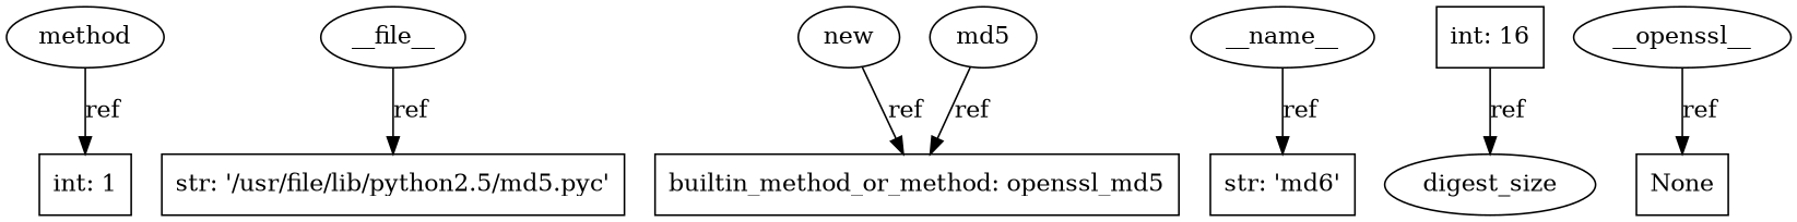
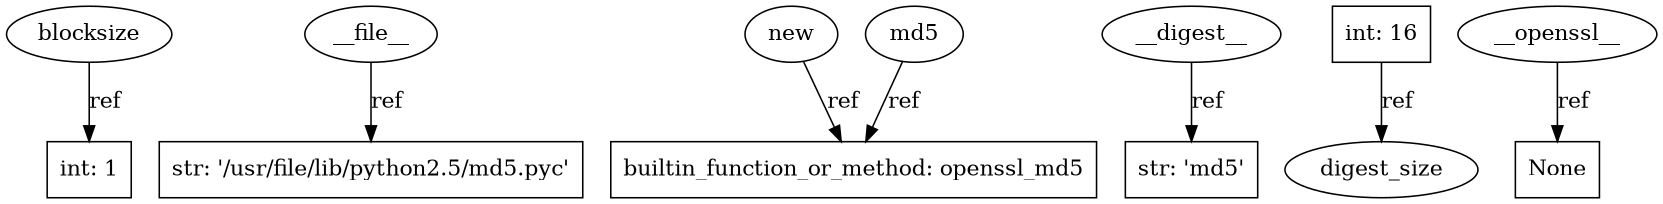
  digraph {
    node [shape=ellipse]
-   n1 [label=method]
+   n1 [label=blocksize]
    n2 [label="int: 1" shape=box]
    n3 [label=__file__]
    n4 [label="str: '/usr/file/lib/python2.5/md5.pyc'" shape=box]
    n5 [label=new]
-   n6 [label="builtin_method_or_method: openssl_md5" shape=box]
-   n7 [label=__name__]
-   n8 [label="str: 'md6'" shape=box]
+   n6 [label="builtin_function_or_method: openssl_md5" shape=box]
+   n7 [label=__digest__]
+   n8 [label="str: 'md5'" shape=box]
    n9 [label=digest_size]
    n10 [label="int: 16" shape=box]
    n11 [label=__openssl__]
    n12 [label=None shape=box]
    n13 [label=md5]
    n1 -> n2 [label=ref]
    n3 -> n4 [label=ref]
    n5 -> n6 [label=ref]
    n7 -> n8 [label=ref]
    n10 -> n9 [label=ref]
    n11 -> n12 [label=ref]
    n13 -> n6 [label=ref]
  }
